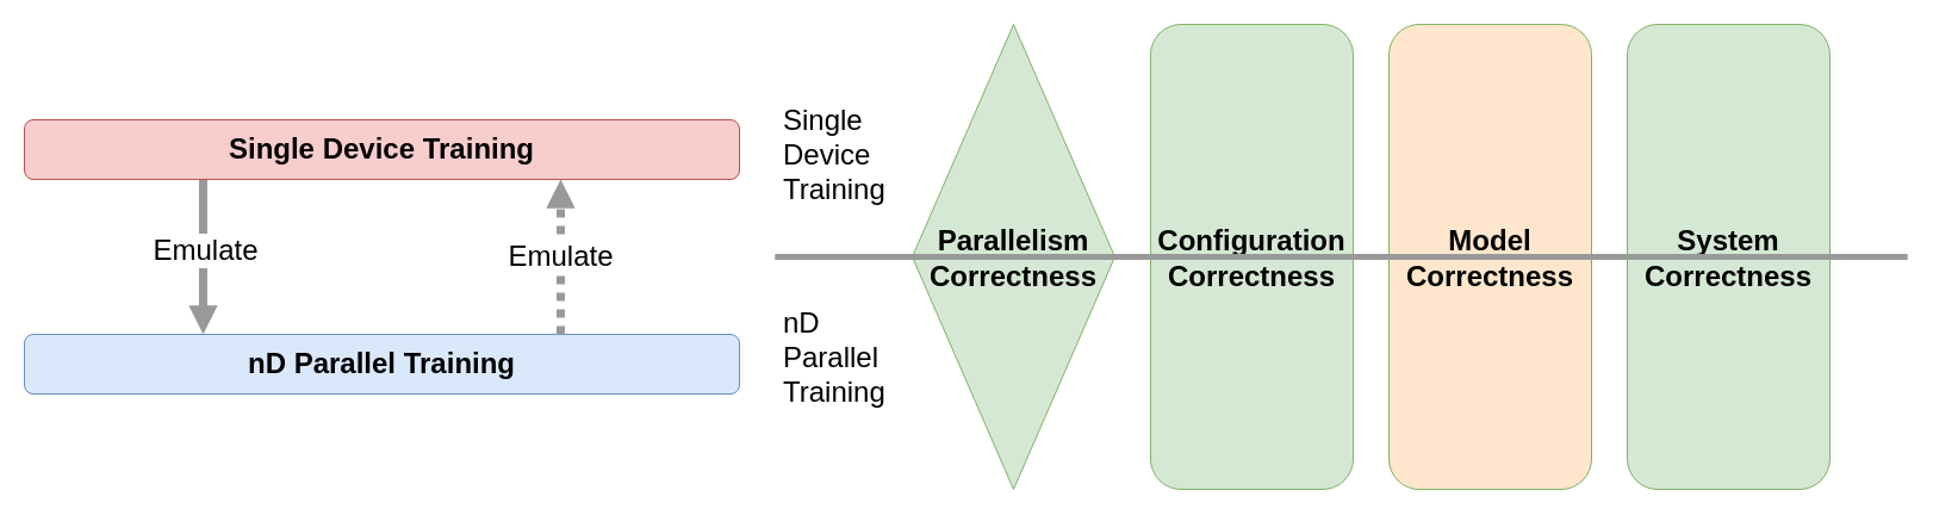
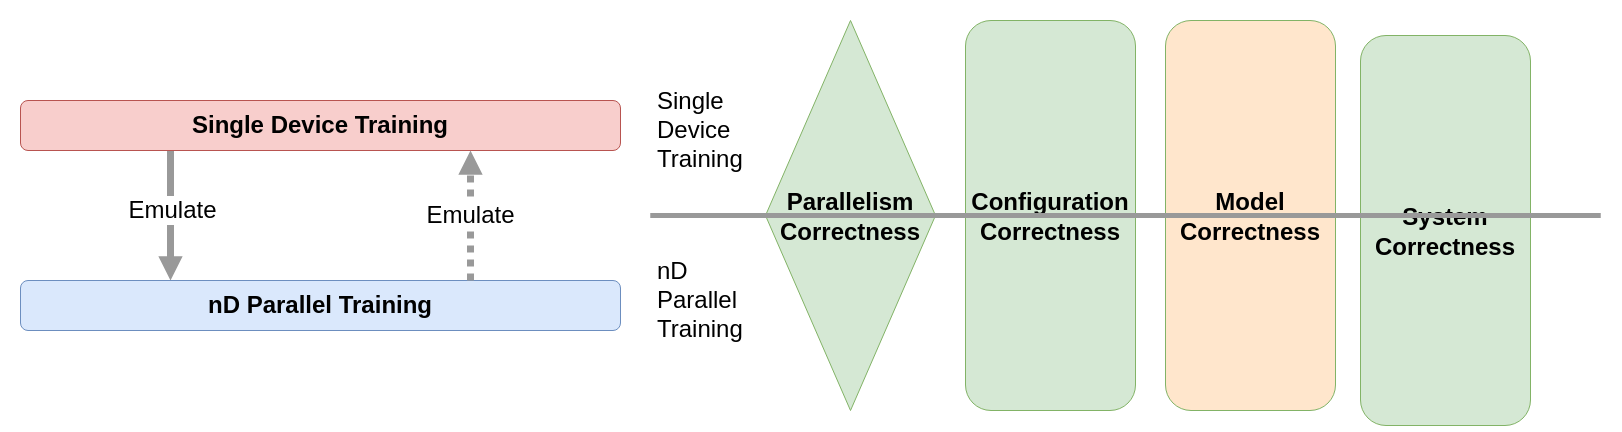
  <mxCell id="0" />
  <mxCell id="1" parent="0" />
  <mxCell id="2" value="" style="edgeStyle=orthogonalEdgeStyle;rounded=0;orthogonalLoop=1;jettySize=auto;html=1;fillColor=#f5f5f5;strokeColor=#999999;endArrow=block;endFill=1;strokeWidth=7;exitX=0.25;exitY=1;exitDx=0;exitDy=0;endSize=6;entryX=0.25;entryY=0;entryDx=0;entryDy=0;" edge="1" parent="1" source="4" target="5"><mxGeometry relative="1" as="geometry"><Array as="points" /></mxGeometry></mxCell>
  <mxCell id="3" value="&lt;font style=&quot;font-size: 24px;&quot;&gt;Emulate&lt;/font&gt;" style="edgeLabel;html=1;align=center;verticalAlign=middle;resizable=0;points=[];" vertex="1" connectable="0" parent="2"><mxGeometry x="-0.085" y="1" relative="1" as="geometry"><mxPoint as="offset" /></mxGeometry></mxCell>
  <mxCell id="4" value="&lt;b&gt;Single Device Training&lt;/b&gt;" style="rounded=1;whiteSpace=wrap;html=1;fontSize=24;fillColor=#f8cecc;strokeColor=#b85450;verticalAlign=middle;" vertex="1" parent="1"><mxGeometry x="20" y="100" width="600" height="50" as="geometry" /></mxCell>
  <mxCell id="5" value="&lt;b&gt;nD Parallel Training&lt;/b&gt;" style="rounded=1;whiteSpace=wrap;html=1;fontSize=24;fillColor=#dae8fc;strokeColor=#6c8ebf;verticalAlign=middle;" vertex="1" parent="1"><mxGeometry x="20" y="280" width="600" height="50" as="geometry" /></mxCell>
  <mxCell id="6" value="&lt;span style=&quot;font-size: 24px;&quot;&gt;Emulate&lt;/span&gt;" style="edgeStyle=orthogonalEdgeStyle;rounded=0;orthogonalLoop=1;jettySize=auto;html=1;fillColor=#f5f5f5;strokeColor=#999999;endArrow=block;endFill=1;strokeWidth=7;exitX=0.75;exitY=0;exitDx=0;exitDy=0;endSize=6;entryX=0.75;entryY=1;entryDx=0;entryDy=0;dashed=1;dashPattern=1 1;" edge="1" parent="1" source="5" target="4"><mxGeometry relative="1" as="geometry"><mxPoint x="180" y="160" as="sourcePoint" /><mxPoint x="180" y="290" as="targetPoint" /><Array as="points" /></mxGeometry></mxCell>
  <mxCell id="7" value="&lt;b style=&quot;font-size: 24px;&quot;&gt;&lt;font style=&quot;font-size: 24px;&quot;&gt;Parallelism&lt;/font&gt;&lt;/b&gt;&lt;div style=&quot;font-size: 24px;&quot;&gt;&lt;b&gt;&lt;font style=&quot;font-size: 24px;&quot;&gt;Correctness&lt;/font&gt;&lt;/b&gt;&lt;/div&gt;" style="rhombus;whiteSpace=wrap;html=1;fillColor=#d5e8d4;strokeColor=#82b366;fontSize=28;" vertex="1" parent="1"><mxGeometry x="765" y="20" width="170" height="390" as="geometry" /></mxCell>
  <mxCell id="8" value="&lt;b style=&quot;font-size: 24px;&quot;&gt;&lt;font style=&quot;font-size: 24px;&quot;&gt;Configuration&lt;/font&gt;&lt;/b&gt;&lt;div style=&quot;font-size: 24px;&quot;&gt;&lt;b&gt;&lt;font style=&quot;font-size: 24px;&quot;&gt;Correctness&lt;/font&gt;&lt;/b&gt;&lt;/div&gt;" style="rounded=1;whiteSpace=wrap;html=1;fillColor=#d5e8d4;strokeColor=#82b366;fontSize=28;" vertex="1" parent="1"><mxGeometry x="965" y="20" width="170" height="390" as="geometry" /></mxCell>
  <mxCell id="9" value="&lt;b style=&quot;font-size: 24px;&quot;&gt;&lt;font style=&quot;font-size: 24px;&quot;&gt;Model&lt;/font&gt;&lt;/b&gt;&lt;div style=&quot;font-size: 24px;&quot;&gt;&lt;b&gt;&lt;font style=&quot;font-size: 24px;&quot;&gt;Correctness&lt;/font&gt;&lt;/b&gt;&lt;/div&gt;" style="rounded=1;whiteSpace=wrap;html=1;fillColor=#ffe6cc;strokeColor=#82b366;fontSize=28;" vertex="1" parent="1"><mxGeometry x="1165" y="20" width="170" height="390" as="geometry" /></mxCell>
- <mxCell id="10" value="&lt;b style=&quot;font-size: 24px;&quot;&gt;&lt;font style=&quot;font-size: 24px;&quot;&gt;System&lt;/font&gt;&lt;/b&gt;&lt;div style=&quot;font-size: 24px;&quot;&gt;&lt;b&gt;&lt;font style=&quot;font-size: 24px;&quot;&gt;Correctness&lt;/font&gt;&lt;/b&gt;&lt;/div&gt;" style="rounded=1;whiteSpace=wrap;html=1;fillColor=#d5e8d4;strokeColor=#82b366;fontSize=28;" vertex="1" parent="1"><mxGeometry x="1365" y="20" width="170" height="390" as="geometry" /></mxCell>
+ <mxCell id="10" value="&lt;b style=&quot;font-size: 24px;&quot;&gt;&lt;font style=&quot;font-size: 24px;&quot;&gt;System&lt;/font&gt;&lt;/b&gt;&lt;div style=&quot;font-size: 24px;&quot;&gt;&lt;b&gt;&lt;font style=&quot;font-size: 24px;&quot;&gt;Correctness&lt;/font&gt;&lt;/b&gt;&lt;/div&gt;" style="rounded=1;whiteSpace=wrap;html=1;fillColor=#d5e8d4;strokeColor=#82b366;fontSize=28;" vertex="1" parent="1"><mxGeometry x="1360" y="35" width="170" height="390" as="geometry" /></mxCell>
  <mxCell id="11" value="" style="endArrow=none;html=1;rounded=0;strokeWidth=5;strokeColor=#999999;" edge="1" parent="1"><mxGeometry width="50" height="50" relative="1" as="geometry"><mxPoint x="650" y="215" as="sourcePoint" /><mxPoint x="1600" y="215" as="targetPoint" /></mxGeometry></mxCell>
  <mxCell id="12" value="&lt;font style=&quot;font-size: 24px;&quot;&gt;Single&lt;/font&gt;&lt;div style=&quot;font-size: 24px;&quot;&gt;&lt;font style=&quot;font-size: 24px;&quot;&gt;Device&lt;/font&gt;&lt;/div&gt;&lt;div style=&quot;font-size: 24px;&quot;&gt;&lt;font style=&quot;font-size: 24px;&quot;&gt;Training&lt;/font&gt;&lt;/div&gt;" style="text;html=1;align=left;verticalAlign=middle;resizable=0;points=[];autosize=1;strokeColor=none;fillColor=none;" vertex="1" parent="1"><mxGeometry x="655" y="80" width="110" height="100" as="geometry" /></mxCell>
  <mxCell id="13" value="&lt;span style=&quot;font-size: 24px;&quot;&gt;nD&lt;/span&gt;&lt;div&gt;&lt;span style=&quot;font-size: 24px;&quot;&gt;Parallel&lt;/span&gt;&lt;/div&gt;&lt;div style=&quot;&quot;&gt;&lt;span style=&quot;font-size: 24px;&quot;&gt;Training&lt;/span&gt;&lt;/div&gt;" style="text;html=1;align=left;verticalAlign=middle;resizable=0;points=[];autosize=1;strokeColor=none;fillColor=none;" vertex="1" parent="1"><mxGeometry x="655" y="250" width="110" height="100" as="geometry" /></mxCell>
  <mxCell id="14" value="" style="endArrow=none;html=1;rounded=0;strokeWidth=5;strokeColor=#999999;" edge="1" parent="1"><mxGeometry width="50" height="50" relative="1" as="geometry"><mxPoint x="650" y="215" as="sourcePoint" /><mxPoint x="1600" y="215" as="targetPoint" /></mxGeometry></mxCell>
